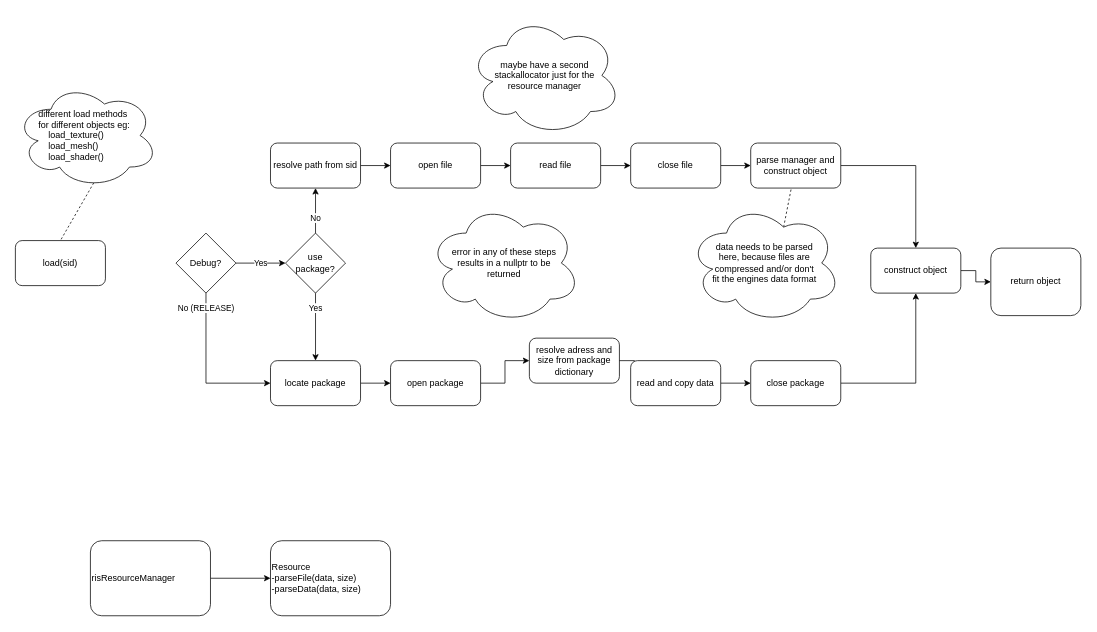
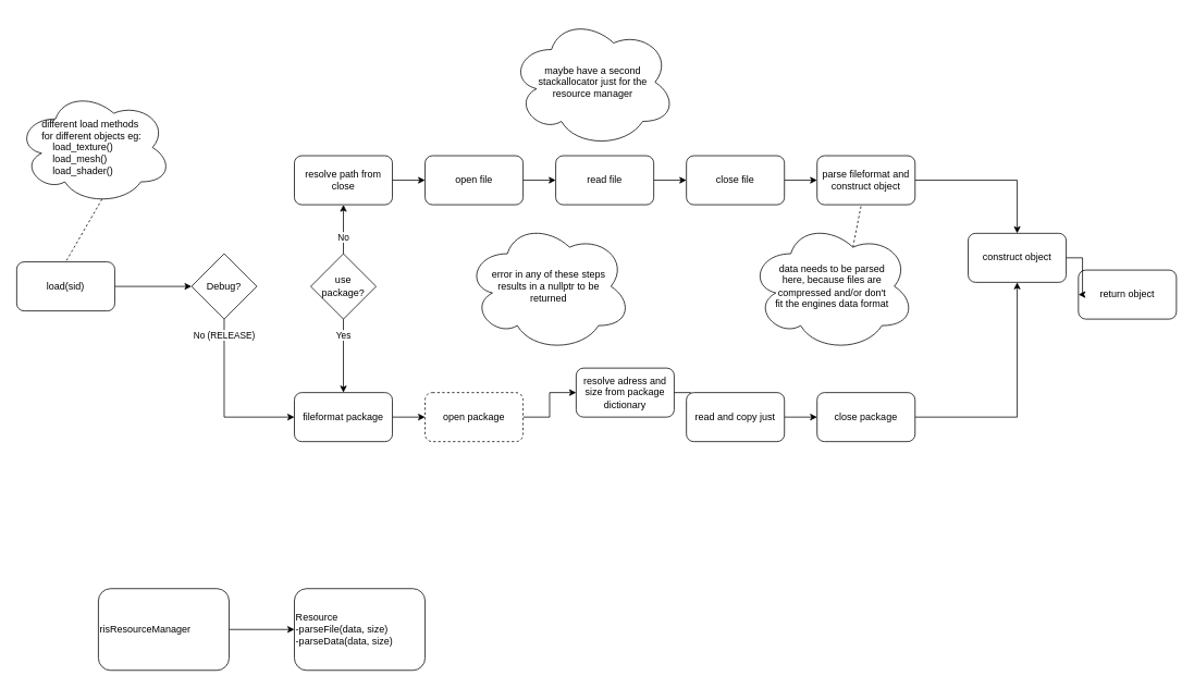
  <mxCell id="0" />
  <mxCell id="1" parent="0" />
+ <mxCell id="2" style="edgeStyle=orthogonalEdgeStyle;rounded=0;orthogonalLoop=1;jettySize=auto;html=1;entryX=0;entryY=0.5;entryDx=0;entryDy=0;" parent="1" source="3" target="6" edge="1"><mxGeometry relative="1" as="geometry" /></mxCell>
  <mxCell id="3" value="load(sid)" style="rounded=1;whiteSpace=wrap;html=1;" parent="1" vertex="1"><mxGeometry x="20" y="320" width="120" height="60" as="geometry" /></mxCell>
- <mxCell id="4" value="Yes" style="edgeStyle=orthogonalEdgeStyle;rounded=0;orthogonalLoop=1;jettySize=auto;html=1;" parent="1" source="6" target="9" edge="1"><mxGeometry relative="1" as="geometry" /></mxCell>
  <mxCell id="5" value="No (RELEASE)" style="edgeStyle=orthogonalEdgeStyle;rounded=0;orthogonalLoop=1;jettySize=auto;html=1;entryX=0;entryY=0.5;entryDx=0;entryDy=0;" parent="1" source="6" target="11" edge="1"><mxGeometry x="-0.806" relative="1" as="geometry"><Array as="points"><mxPoint x="274" y="510" /></Array><mxPoint as="offset" /></mxGeometry></mxCell>
  <mxCell id="6" value="Debug?" style="rhombus;whiteSpace=wrap;html=1;" parent="1" vertex="1"><mxGeometry x="234" y="310" width="80" height="80" as="geometry" /></mxCell>
  <mxCell id="7" value="Yes" style="edgeStyle=orthogonalEdgeStyle;rounded=0;orthogonalLoop=1;jettySize=auto;html=1;entryX=0.5;entryY=0;entryDx=0;entryDy=0;" parent="1" source="9" target="11" edge="1"><mxGeometry x="-0.556" relative="1" as="geometry"><mxPoint as="offset" /></mxGeometry></mxCell>
  <mxCell id="8" value="No" style="edgeStyle=orthogonalEdgeStyle;rounded=0;orthogonalLoop=1;jettySize=auto;html=1;" parent="1" source="9" target="13" edge="1"><mxGeometry x="-0.333" relative="1" as="geometry"><mxPoint as="offset" /></mxGeometry></mxCell>
  <mxCell id="9" value="use&lt;br&gt;package?" style="rhombus;whiteSpace=wrap;html=1;" parent="1" vertex="1"><mxGeometry x="380" y="310" width="80" height="80" as="geometry" /></mxCell>
  <mxCell id="10" style="edgeStyle=orthogonalEdgeStyle;rounded=0;orthogonalLoop=1;jettySize=auto;html=1;" parent="1" source="11" target="15" edge="1"><mxGeometry relative="1" as="geometry" /></mxCell>
- <mxCell id="11" value="locate package" style="rounded=1;whiteSpace=wrap;html=1;" parent="1" vertex="1"><mxGeometry x="360" y="480" width="120" height="60" as="geometry" /></mxCell>
+ <mxCell id="11" value="fileformat package" style="rounded=1;whiteSpace=wrap;html=1;" parent="1" vertex="1"><mxGeometry x="360" y="480" width="120" height="60" as="geometry" /></mxCell>
  <mxCell id="12" style="edgeStyle=orthogonalEdgeStyle;rounded=0;orthogonalLoop=1;jettySize=auto;html=1;" parent="1" source="13" target="23" edge="1"><mxGeometry relative="1" as="geometry" /></mxCell>
- <mxCell id="13" value="resolve path from sid" style="rounded=1;whiteSpace=wrap;html=1;" parent="1" vertex="1"><mxGeometry x="360" y="190" width="120" height="60" as="geometry" /></mxCell>
+ <mxCell id="13" value="resolve path from close" style="rounded=1;whiteSpace=wrap;html=1;" parent="1" vertex="1"><mxGeometry x="360" y="190" width="120" height="60" as="geometry" /></mxCell>
  <mxCell id="14" style="edgeStyle=orthogonalEdgeStyle;rounded=0;orthogonalLoop=1;jettySize=auto;html=1;" parent="1" source="15" target="16" edge="1"><mxGeometry relative="1" as="geometry" /></mxCell>
- <mxCell id="15" value="open package" style="rounded=1;whiteSpace=wrap;html=1;" parent="1" vertex="1"><mxGeometry x="520" y="480" width="120" height="60" as="geometry" /></mxCell>
+ <mxCell id="15" value="open package" style="rounded=1;whiteSpace=wrap;html=1;dashed=1;" parent="1" vertex="1"><mxGeometry x="520" y="480" width="120" height="60" as="geometry" /></mxCell>
  <mxCell id="16" value="resolve adress and size from package dictionary" style="rounded=1;whiteSpace=wrap;html=1;" parent="1" vertex="1"><mxGeometry x="705" y="450" width="120" height="60" as="geometry" /></mxCell>
  <mxCell id="17" style="edgeStyle=orthogonalEdgeStyle;rounded=0;orthogonalLoop=1;jettySize=auto;html=1;exitX=1;exitY=0.5;exitDx=0;exitDy=0;" parent="1" source="16" target="19" edge="1"><mxGeometry relative="1" as="geometry"><mxPoint x="960" y="510" as="sourcePoint" /></mxGeometry></mxCell>
  <mxCell id="18" style="edgeStyle=orthogonalEdgeStyle;rounded=0;orthogonalLoop=1;jettySize=auto;html=1;" parent="1" source="19" target="21" edge="1"><mxGeometry relative="1" as="geometry" /></mxCell>
- <mxCell id="19" value="read and copy data" style="rounded=1;whiteSpace=wrap;html=1;" parent="1" vertex="1"><mxGeometry x="840" y="480" width="120" height="60" as="geometry" /></mxCell>
+ <mxCell id="19" value="read and copy just" style="rounded=1;whiteSpace=wrap;html=1;" parent="1" vertex="1"><mxGeometry x="840" y="480" width="120" height="60" as="geometry" /></mxCell>
  <mxCell id="20" style="edgeStyle=orthogonalEdgeStyle;rounded=0;orthogonalLoop=1;jettySize=auto;html=1;entryX=0.5;entryY=1;entryDx=0;entryDy=0;" parent="1" source="21" target="33" edge="1"><mxGeometry relative="1" as="geometry" /></mxCell>
  <mxCell id="21" value="close package" style="rounded=1;whiteSpace=wrap;html=1;" parent="1" vertex="1"><mxGeometry x="1000" y="480" width="120" height="60" as="geometry" /></mxCell>
  <mxCell id="22" style="edgeStyle=orthogonalEdgeStyle;rounded=0;orthogonalLoop=1;jettySize=auto;html=1;" parent="1" source="23" target="25" edge="1"><mxGeometry relative="1" as="geometry" /></mxCell>
  <mxCell id="23" value="open file" style="rounded=1;whiteSpace=wrap;html=1;" parent="1" vertex="1"><mxGeometry x="520" y="190" width="120" height="60" as="geometry" /></mxCell>
  <mxCell id="24" style="edgeStyle=orthogonalEdgeStyle;rounded=0;orthogonalLoop=1;jettySize=auto;html=1;" parent="1" source="25" target="27" edge="1"><mxGeometry relative="1" as="geometry" /></mxCell>
  <mxCell id="25" value="read file" style="rounded=1;whiteSpace=wrap;html=1;" parent="1" vertex="1"><mxGeometry x="680" y="190" width="120" height="60" as="geometry" /></mxCell>
  <mxCell id="26" style="edgeStyle=orthogonalEdgeStyle;rounded=0;orthogonalLoop=1;jettySize=auto;html=1;" parent="1" source="27" target="31" edge="1"><mxGeometry relative="1" as="geometry" /></mxCell>
  <mxCell id="27" value="close file" style="rounded=1;whiteSpace=wrap;html=1;" parent="1" vertex="1"><mxGeometry x="840" y="190" width="120" height="60" as="geometry" /></mxCell>
  <mxCell id="28" value="maybe have a second stackallocator just for the resource manager" style="ellipse;shape=cloud;whiteSpace=wrap;html=1;spacingTop=30;spacingLeft=30;spacingRight=30;spacingBottom=30;" parent="1" vertex="1"><mxGeometry x="624" y="20" width="203" height="160" as="geometry" /></mxCell>
- <mxCell id="29" value="return object" style="rounded=1;whiteSpace=wrap;html=1;" parent="1" vertex="1"><mxGeometry x="1320" y="330" width="120" height="90" as="geometry" /></mxCell>
+ <mxCell id="29" value="return object" style="rounded=1;whiteSpace=wrap;html=1;" parent="1" vertex="1"><mxGeometry x="1320" y="330" width="120" height="60" as="geometry" /></mxCell>
  <mxCell id="30" style="edgeStyle=orthogonalEdgeStyle;rounded=0;orthogonalLoop=1;jettySize=auto;html=1;" parent="1" source="31" target="33" edge="1"><mxGeometry relative="1" as="geometry" /></mxCell>
- <mxCell id="31" value="parse manager and construct object" style="rounded=1;whiteSpace=wrap;html=1;" parent="1" vertex="1"><mxGeometry x="1000" y="190" width="120" height="60" as="geometry" /></mxCell>
+ <mxCell id="31" value="parse fileformat and construct object" style="rounded=1;whiteSpace=wrap;html=1;" parent="1" vertex="1"><mxGeometry x="1000" y="190" width="120" height="60" as="geometry" /></mxCell>
  <mxCell id="32" style="edgeStyle=orthogonalEdgeStyle;rounded=0;orthogonalLoop=1;jettySize=auto;html=1;entryX=0;entryY=0.5;entryDx=0;entryDy=0;" parent="1" source="33" target="29" edge="1"><mxGeometry relative="1" as="geometry" /></mxCell>
- <mxCell id="33" value="construct object" style="rounded=1;whiteSpace=wrap;html=1;" parent="1" vertex="1"><mxGeometry x="1160" y="330" width="120" height="60" as="geometry" /></mxCell>
+ <mxCell id="33" value="construct object" style="rounded=1;whiteSpace=wrap;html=1;" parent="1" vertex="1"><mxGeometry x="1185" y="285" width="120" height="60" as="geometry" /></mxCell>
  <mxCell id="34" style="rounded=0;orthogonalLoop=1;jettySize=auto;html=1;exitX=0.625;exitY=0.2;exitDx=0;exitDy=0;exitPerimeter=0;dashed=1;endArrow=none;endFill=0;" parent="1" source="35" target="31" edge="1"><mxGeometry relative="1" as="geometry" /></mxCell>
  <mxCell id="35" value="data needs to be parsed here, because files are compressed and/or don't fit the engines data format" style="ellipse;shape=cloud;whiteSpace=wrap;html=1;spacingTop=30;spacingLeft=30;spacingRight=30;spacingBottom=30;" parent="1" vertex="1"><mxGeometry x="917" y="270" width="203" height="160" as="geometry" /></mxCell>
  <mxCell id="36" style="edgeStyle=none;rounded=0;orthogonalLoop=1;jettySize=auto;html=1;entryX=0.5;entryY=0;entryDx=0;entryDy=0;dashed=1;endArrow=none;endFill=0;exitX=0.55;exitY=0.95;exitDx=0;exitDy=0;exitPerimeter=0;" parent="1" source="37" target="3" edge="1"><mxGeometry relative="1" as="geometry" /></mxCell>
  <mxCell id="37" value="&lt;div style=&quot;text-align: left&quot;&gt;different load methods for different objects eg:&lt;/div&gt;&lt;div style=&quot;text-align: left&quot;&gt;&lt;span&gt;&amp;nbsp; &amp;nbsp; load_texture()&lt;/span&gt;&lt;/div&gt;&lt;div style=&quot;text-align: left&quot;&gt;&lt;span&gt;&amp;nbsp; &amp;nbsp; load_mesh()&lt;/span&gt;&lt;/div&gt;&lt;div style=&quot;text-align: left&quot;&gt;&lt;span&gt;&amp;nbsp; &amp;nbsp; load_shader()&lt;/span&gt;&lt;/div&gt;" style="ellipse;shape=cloud;whiteSpace=wrap;html=1;spacingLeft=30;spacingBottom=30;spacingRight=30;spacingTop=30;" parent="1" vertex="1"><mxGeometry x="20" y="110" width="190" height="140" as="geometry" /></mxCell>
  <mxCell id="38" value="error in any of these steps results in a nullptr to be returned" style="ellipse;shape=cloud;whiteSpace=wrap;html=1;spacingTop=30;spacingLeft=30;spacingRight=30;spacingBottom=30;" parent="1" vertex="1"><mxGeometry x="570" y="270" width="203" height="160" as="geometry" /></mxCell>
  <mxCell id="39" value="Resource&lt;br&gt;-parseFile(data, size)&lt;br&gt;-parseData(data, size)" style="rounded=1;whiteSpace=wrap;html=1;align=left;" vertex="1" parent="1"><mxGeometry x="360" y="720" width="160" height="100" as="geometry" /></mxCell>
  <mxCell id="40" style="edgeStyle=orthogonalEdgeStyle;rounded=0;orthogonalLoop=1;jettySize=auto;html=1;entryX=0;entryY=0.5;entryDx=0;entryDy=0;" edge="1" parent="1" source="41" target="39"><mxGeometry relative="1" as="geometry" /></mxCell>
  <mxCell id="41" value="risResourceManager" style="rounded=1;whiteSpace=wrap;html=1;align=left;" vertex="1" parent="1"><mxGeometry x="120" y="720" width="160" height="100" as="geometry" /></mxCell>
